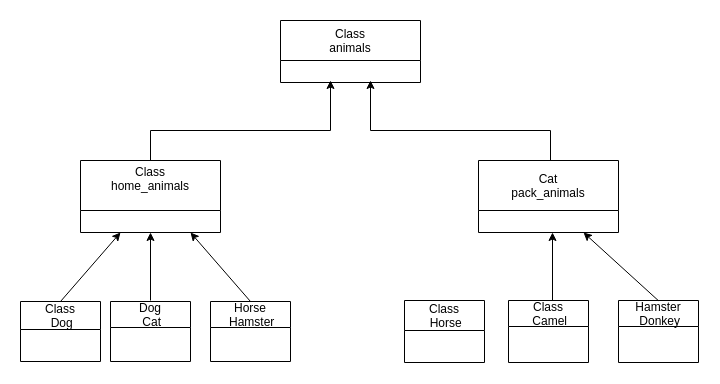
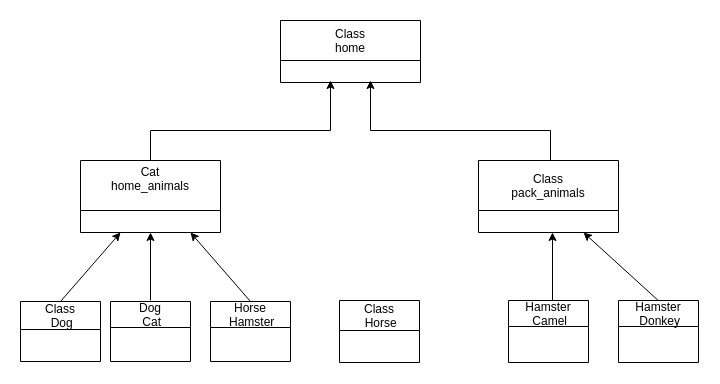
  <mxCell id="0" />
  <mxCell id="1" parent="0" />
- <mxCell id="2" value="Class &#10;animals" style="swimlane;fontStyle=0;childLayout=stackLayout;horizontal=1;startSize=40;fillColor=none;horizontalStack=0;resizeParent=1;resizeParentMax=0;resizeLast=0;collapsible=1;marginBottom=0;" parent="1" vertex="1"><mxGeometry x="280" y="20" width="140" height="62" as="geometry" /></mxCell>
- <mxCell id="3" value="Class &#10;home_animals&#10;" style="swimlane;fontStyle=0;childLayout=stackLayout;horizontal=1;startSize=50;fillColor=none;horizontalStack=0;resizeParent=1;resizeParentMax=0;resizeLast=0;collapsible=1;marginBottom=0;" parent="1" vertex="1"><mxGeometry x="80" y="160" width="140" height="72" as="geometry" /></mxCell>
- <mxCell id="4" value="Cat&#10;pack_animals" style="swimlane;fontStyle=0;childLayout=stackLayout;horizontal=1;startSize=50;fillColor=none;horizontalStack=0;resizeParent=1;resizeParentMax=0;resizeLast=0;collapsible=1;marginBottom=0;" parent="1" vertex="1"><mxGeometry x="478" y="160" width="140" height="72" as="geometry" /></mxCell>
+ <mxCell id="2" value="Class &#10;home" style="swimlane;fontStyle=0;childLayout=stackLayout;horizontal=1;startSize=40;fillColor=none;horizontalStack=0;resizeParent=1;resizeParentMax=0;resizeLast=0;collapsible=1;marginBottom=0;" parent="1" vertex="1"><mxGeometry x="280" y="20" width="140" height="62" as="geometry" /></mxCell>
+ <mxCell id="3" value="Cat &#10;home_animals&#10;" style="swimlane;fontStyle=0;childLayout=stackLayout;horizontal=1;startSize=50;fillColor=none;horizontalStack=0;resizeParent=1;resizeParentMax=0;resizeLast=0;collapsible=1;marginBottom=0;" parent="1" vertex="1"><mxGeometry x="80" y="160" width="140" height="72" as="geometry" /></mxCell>
+ <mxCell id="4" value="Class&#10;pack_animals" style="swimlane;fontStyle=0;childLayout=stackLayout;horizontal=1;startSize=50;fillColor=none;horizontalStack=0;resizeParent=1;resizeParentMax=0;resizeLast=0;collapsible=1;marginBottom=0;" parent="1" vertex="1"><mxGeometry x="478" y="160" width="140" height="72" as="geometry" /></mxCell>
  <mxCell id="5" value="Class&#10; Dog" style="swimlane;fontStyle=0;childLayout=stackLayout;horizontal=1;startSize=28;fillColor=none;horizontalStack=0;resizeParent=1;resizeParentMax=0;resizeLast=0;collapsible=1;marginBottom=0;" parent="1" vertex="1"><mxGeometry x="20" y="301" width="80" height="60" as="geometry" /></mxCell>
  <mxCell id="6" value="Dog&#10; Cat" style="swimlane;fontStyle=0;childLayout=stackLayout;horizontal=1;startSize=26;fillColor=none;horizontalStack=0;resizeParent=1;resizeParentMax=0;resizeLast=0;collapsible=1;marginBottom=0;" parent="1" vertex="1"><mxGeometry x="110" y="301" width="80" height="60" as="geometry" /></mxCell>
  <mxCell id="7" value="Horse&#10; Hamster" style="swimlane;fontStyle=0;childLayout=stackLayout;horizontal=1;startSize=26;fillColor=none;horizontalStack=0;resizeParent=1;resizeParentMax=0;resizeLast=0;collapsible=1;marginBottom=0;" parent="1" vertex="1"><mxGeometry x="210" y="301" width="80" height="60" as="geometry" /></mxCell>
- <mxCell id="8" value="Class&#10; Camel" style="swimlane;fontStyle=0;childLayout=stackLayout;horizontal=1;startSize=26;fillColor=none;horizontalStack=0;resizeParent=1;resizeParentMax=0;resizeLast=0;collapsible=1;marginBottom=0;" parent="1" vertex="1"><mxGeometry x="508" y="300" width="80" height="62" as="geometry" /></mxCell>
+ <mxCell id="8" value="Hamster&#10; Camel" style="swimlane;fontStyle=0;childLayout=stackLayout;horizontal=1;startSize=26;fillColor=none;horizontalStack=0;resizeParent=1;resizeParentMax=0;resizeLast=0;collapsible=1;marginBottom=0;" parent="1" vertex="1"><mxGeometry x="508" y="300" width="80" height="62" as="geometry" /></mxCell>
  <mxCell id="9" value="Hamster&#10; Donkey" style="swimlane;fontStyle=0;childLayout=stackLayout;horizontal=1;startSize=26;fillColor=none;horizontalStack=0;resizeParent=1;resizeParentMax=0;resizeLast=0;collapsible=1;marginBottom=0;" parent="1" vertex="1"><mxGeometry x="618" y="300" width="80" height="62" as="geometry" /></mxCell>
- <mxCell id="10" value="Class&#10; Horse" style="swimlane;fontStyle=0;childLayout=stackLayout;horizontal=1;startSize=30;fillColor=none;horizontalStack=0;resizeParent=1;resizeParentMax=0;resizeLast=0;collapsible=1;marginBottom=0;" parent="1" vertex="1"><mxGeometry x="404" y="300" width="80" height="62" as="geometry" /></mxCell>
+ <mxCell id="10" value="Class&#10; Horse" style="swimlane;fontStyle=0;childLayout=stackLayout;horizontal=1;startSize=30;fillColor=none;horizontalStack=0;resizeParent=1;resizeParentMax=0;resizeLast=0;collapsible=1;marginBottom=0;" parent="1" vertex="1"><mxGeometry x="339" y="300" width="80" height="62" as="geometry" /></mxCell>
  <mxCell id="11" value="" style="edgeStyle=none;orthogonalLoop=1;jettySize=auto;html=1;rounded=0;" parent="1" edge="1"><mxGeometry width="100" relative="1" as="geometry"><mxPoint x="60" y="301" as="sourcePoint" /><mxPoint x="120" y="232" as="targetPoint" /><Array as="points" /></mxGeometry></mxCell>
  <mxCell id="12" value="" style="endArrow=classic;html=1;rounded=0;entryX=0.5;entryY=1;entryDx=0;entryDy=0;" parent="1" target="3" edge="1"><mxGeometry width="50" height="50" relative="1" as="geometry"><mxPoint x="150" y="300" as="sourcePoint" /><mxPoint x="200" y="250" as="targetPoint" /></mxGeometry></mxCell>
  <mxCell id="13" value="" style="endArrow=classic;html=1;rounded=0;" parent="1" edge="1"><mxGeometry width="50" height="50" relative="1" as="geometry"><mxPoint x="250" y="301" as="sourcePoint" /><mxPoint x="190" y="232" as="targetPoint" /></mxGeometry></mxCell>
  <mxCell id="14" value="" style="endArrow=classic;html=1;rounded=0;entryX=0.5;entryY=1;entryDx=0;entryDy=0;" parent="1" edge="1"><mxGeometry width="50" height="50" relative="1" as="geometry"><mxPoint x="552" y="300" as="sourcePoint" /><mxPoint x="552" y="232" as="targetPoint" /></mxGeometry></mxCell>
  <mxCell id="15" value="" style="endArrow=classic;html=1;rounded=0;entryX=0.75;entryY=1;entryDx=0;entryDy=0;" parent="1" target="4" edge="1"><mxGeometry width="50" height="50" relative="1" as="geometry"><mxPoint x="657.76" y="300" as="sourcePoint" /><mxPoint x="657.76" y="232" as="targetPoint" /></mxGeometry></mxCell>
  <mxCell id="16" value="" style="endArrow=classic;html=1;rounded=0;" edge="1" parent="1"><mxGeometry width="50" height="50" relative="1" as="geometry"><mxPoint x="150" y="160" as="sourcePoint" /><mxPoint x="330" y="80" as="targetPoint" /><Array as="points"><mxPoint x="150" y="130" /><mxPoint x="330" y="130" /></Array></mxGeometry></mxCell>
  <mxCell id="17" value="" style="endArrow=classic;html=1;rounded=0;" edge="1" parent="1"><mxGeometry width="50" height="50" relative="1" as="geometry"><mxPoint x="550" y="160" as="sourcePoint" /><mxPoint x="370" y="80" as="targetPoint" /><Array as="points"><mxPoint x="550" y="130" /><mxPoint x="370" y="130" /></Array></mxGeometry></mxCell>
